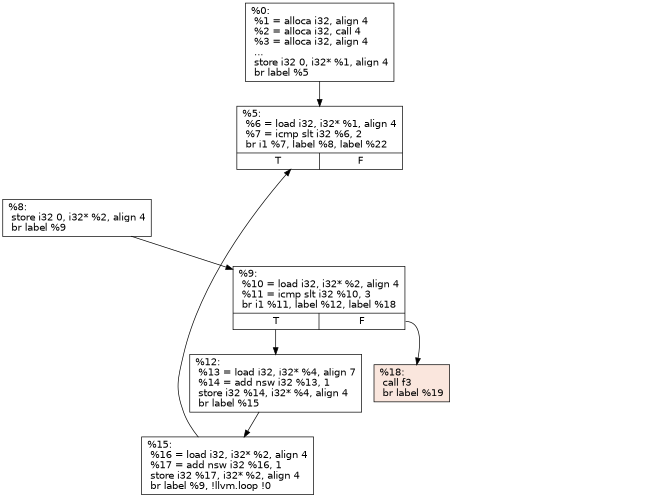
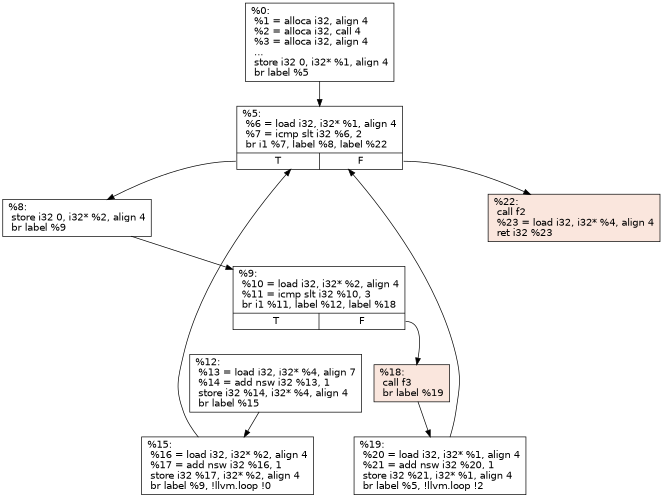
  digraph {
    fontname="DejaVu Sans"
    node [fontname="DejaVu Sans" shape=record]
    edge [fontname="DejaVu Sans"]
    n1 [label="{%0:\l %1 = alloca i32, align 4\l %2 = alloca i32, call 4\l %3 = alloca i32, align 4\l ...\l store i32 0, i32* %1, align 4\l br label %5\l}"]
    n2 [label="{%5:\l %6 = load i32, i32* %1, align 4\l %7 = icmp slt i32 %6, 2\l br i1 %7, label %8, label %22\l|{<s0>T|<s1>F}}"]
    n3 [label="{%8:\l store i32 0, i32* %2, align 4\l br label %9\l}"]
+   n4 [fillcolor="#f3c7b170" label="{%22:\l call f2\l %23 = load i32, i32* %4, align 4\l ret i32 %23\l}" style=filled]
    n5 [label="{%9:\l %10 = load i32, i32* %2, align 4\l %11 = icmp slt i32 %10, 3\l br i1 %11, label %12, label %18\l|{<s0>T|<s1>F}}"]
    n6 [label="{%12:\l %13 = load i32, i32* %4, align 7\l %14 = add nsw i32 %13, 1\l store i32 %14, i32* %4, align 4\l br label %15\l}"]
    n7 [fillcolor="#f3c7b170" label="{%18:\l call f3\l br label %19\l}" style=filled]
    n8 [label="{%15:\l %16 = load i32, i32* %2, align 4\l %17 = add nsw i32 %16, 1\l store i32 %17, i32* %2, align 4\l br label %9, !llvm.loop !0\l}"]
+   n9 [label="{%19:\l %20 = load i32, i32* %1, align 4\l %21 = add nsw i32 %20, 1\l store i32 %21, i32* %1, align 4\l br label %5, !llvm.loop !2\l}"]
    n1 -> n2
+   n2 -> n3 [tailport=s0]
+   n2 -> n4 [tailport=s1]
    n3 -> n5
-   n5 -> n6 [tailport=s0]
    n5 -> n7 [tailport=s1]
    n6 -> n8
+   n7 -> n9
    n8 -> n2
+   n9 -> n2
  }
